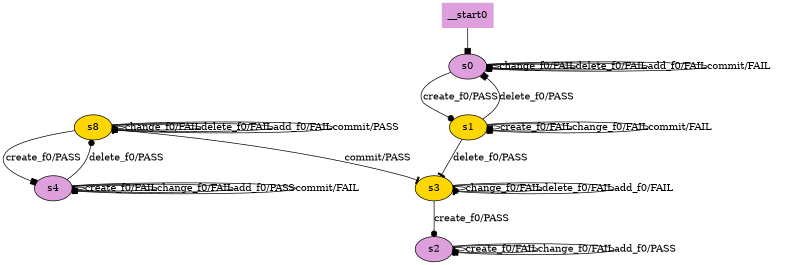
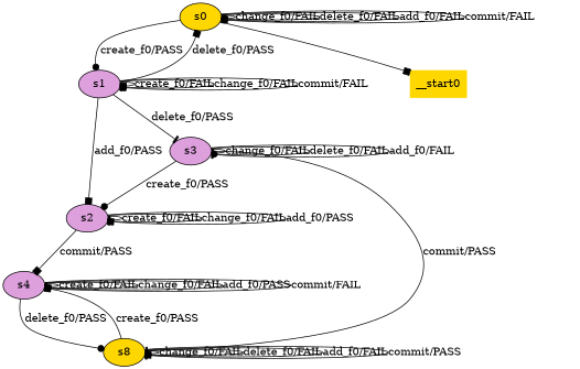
  digraph {
    node [fillcolor=plum style=filled]
    edge [arrowhead=tee]
-   n1 [label=s0]
-   n2 [fillcolor=gold label=s1]
+   n1 [fillcolor=gold label=s0]
+   n2 [label=s1]
    n3 [label=s2]
-   n4 [fillcolor=gold label=s3]
+   n4 [label=s3]
    n5 [label=s4]
    n6 [fillcolor=gold label=s8]
-   __start0 [shape=none]
+   __start0 [fillcolor=gold shape=none]
    n1 -> n1 [arrowhead=dot label="change_f0/FAIL"]
    n1 -> n1 [label="delete_f0/FAIL"]
    n1 -> n1 [arrowhead=box label="add_f0/FAIL"]
    n1 -> n1 [arrowhead=dot label="commit/FAIL"]
    n1 -> n2 [arrowhead=dot label="create_f0/PASS"]
    n2 -> n1 [arrowhead=box label="delete_f0/PASS"]
    n2 -> n2 [arrowhead=box label="create_f0/FAIL"]
    n2 -> n2 [label="change_f0/FAIL"]
    n2 -> n2 [arrowhead=box label="commit/FAIL"]
+   n2 -> n3 [arrowhead=box label="add_f0/PASS"]
    n2 -> n4 [label="delete_f0/PASS"]
    n3 -> n3 [label="create_f0/FAIL"]
    n3 -> n3 [label="change_f0/FAIL"]
    n3 -> n3 [arrowhead=box label="add_f0/PASS"]
+   n3 -> n5 [arrowhead=box label="commit/PASS"]
    n4 -> n3 [arrowhead=dot label="create_f0/PASS"]
    n4 -> n4 [label="change_f0/FAIL"]
    n4 -> n4 [arrowhead=dot label="delete_f0/FAIL"]
    n4 -> n4 [label="add_f0/FAIL"]
-   n6 -> n4 [label="commit/PASS"]
+   n4 -> n6 [label="commit/PASS"]
    n5 -> n5 [label="create_f0/FAIL"]
    n5 -> n5 [label="change_f0/FAIL"]
    n5 -> n5 [arrowhead=box label="add_f0/PASS"]
    n5 -> n5 [arrowhead=dot label="commit/FAIL"]
    n5 -> n6 [arrowhead=dot label="delete_f0/PASS"]
    n6 -> n5 [arrowhead=box label="create_f0/PASS"]
    n6 -> n6 [label="change_f0/FAIL"]
    n6 -> n6 [arrowhead=dot label="delete_f0/FAIL"]
    n6 -> n6 [arrowhead=box label="add_f0/FAIL"]
    n6 -> n6 [label="commit/PASS"]
-   __start0 -> n1 [arrowhead=box]
+   n1 -> __start0 [arrowhead=box]
  }
